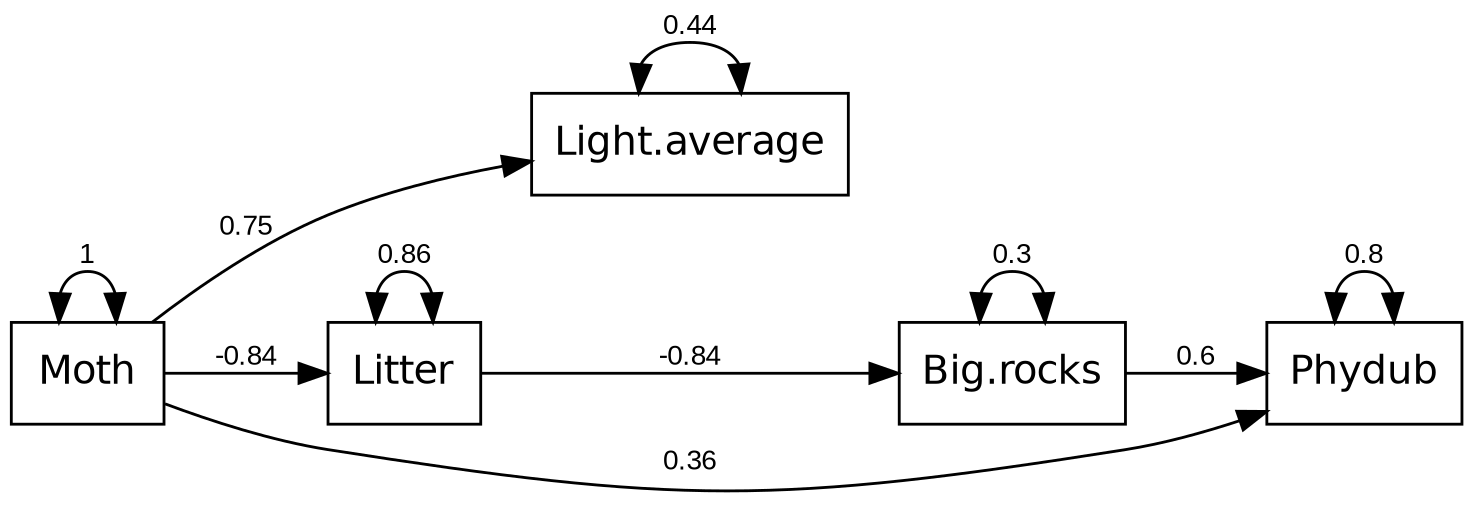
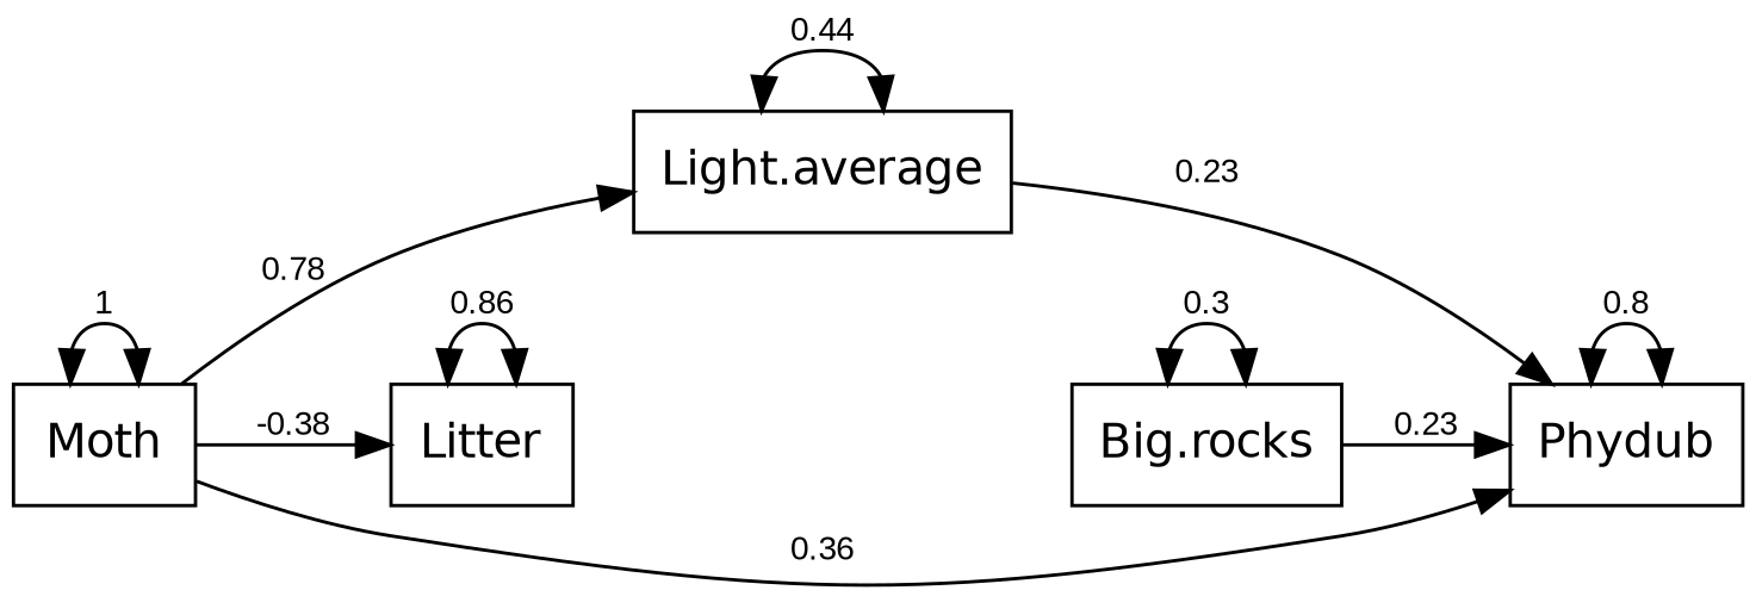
  digraph {
    rankdir=LR
    node [fontname=Helvetica fontsize=14 shape=box]
    edge [fontname=Arial fontsize=10]
    Moth
    "Light.average"
    Litter
    Phydub
    "Big.rocks"
    Moth -> Moth [dir=both label=1]
-   Moth -> "Light.average" [label=0.75]
-   Moth -> Litter [label=-0.84]
+   Moth -> "Light.average" [label=0.78]
+   Moth -> Litter [label=-0.38]
    Moth -> Phydub [label=0.36]
    "Light.average" -> "Light.average" [dir=both label=0.44]
+   "Light.average" -> Phydub [label=0.23]
    Litter -> Litter [dir=both label=0.86]
-   Litter -> "Big.rocks" [label=-0.84]
    Phydub -> Phydub [dir=both label=0.8]
-   "Big.rocks" -> Phydub [label=0.6]
+   "Big.rocks" -> Phydub [label=0.23]
    "Big.rocks" -> "Big.rocks" [dir=both label=0.3]
  }
